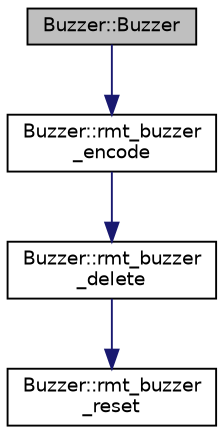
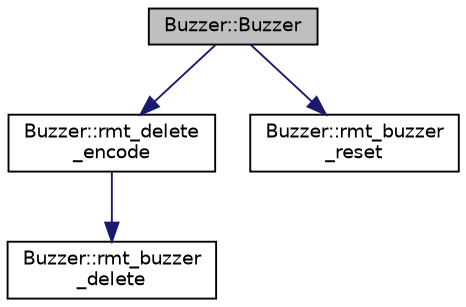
  digraph {
    rankdir=TB
    node [color=black fillcolor=white fontname=Helvetica fontsize=10 shape=record style=filled]
    edge [color=midnightblue fontname=Helvetica fontsize=10 labelfontname=Helvetica labelfontsize=10 style=solid]
    n1 [fillcolor=grey75 fontcolor=black height=0.2 label="Buzzer::Buzzer" width=0.4]
-   n2 [height=0.2 label="Buzzer::rmt_buzzer\l_encode" width=0.4]
+   n2 [height=0.2 label="Buzzer::rmt_delete\l_encode" width=0.4]
    n3 [height=0.2 label="Buzzer::rmt_buzzer\l_reset" width=0.4]
    n4 [height=0.2 label="Buzzer::rmt_buzzer\l_delete" width=0.4]
    n1 -> n2
-   n4 -> n3
+   n1 -> n3
    n2 -> n4
  }
